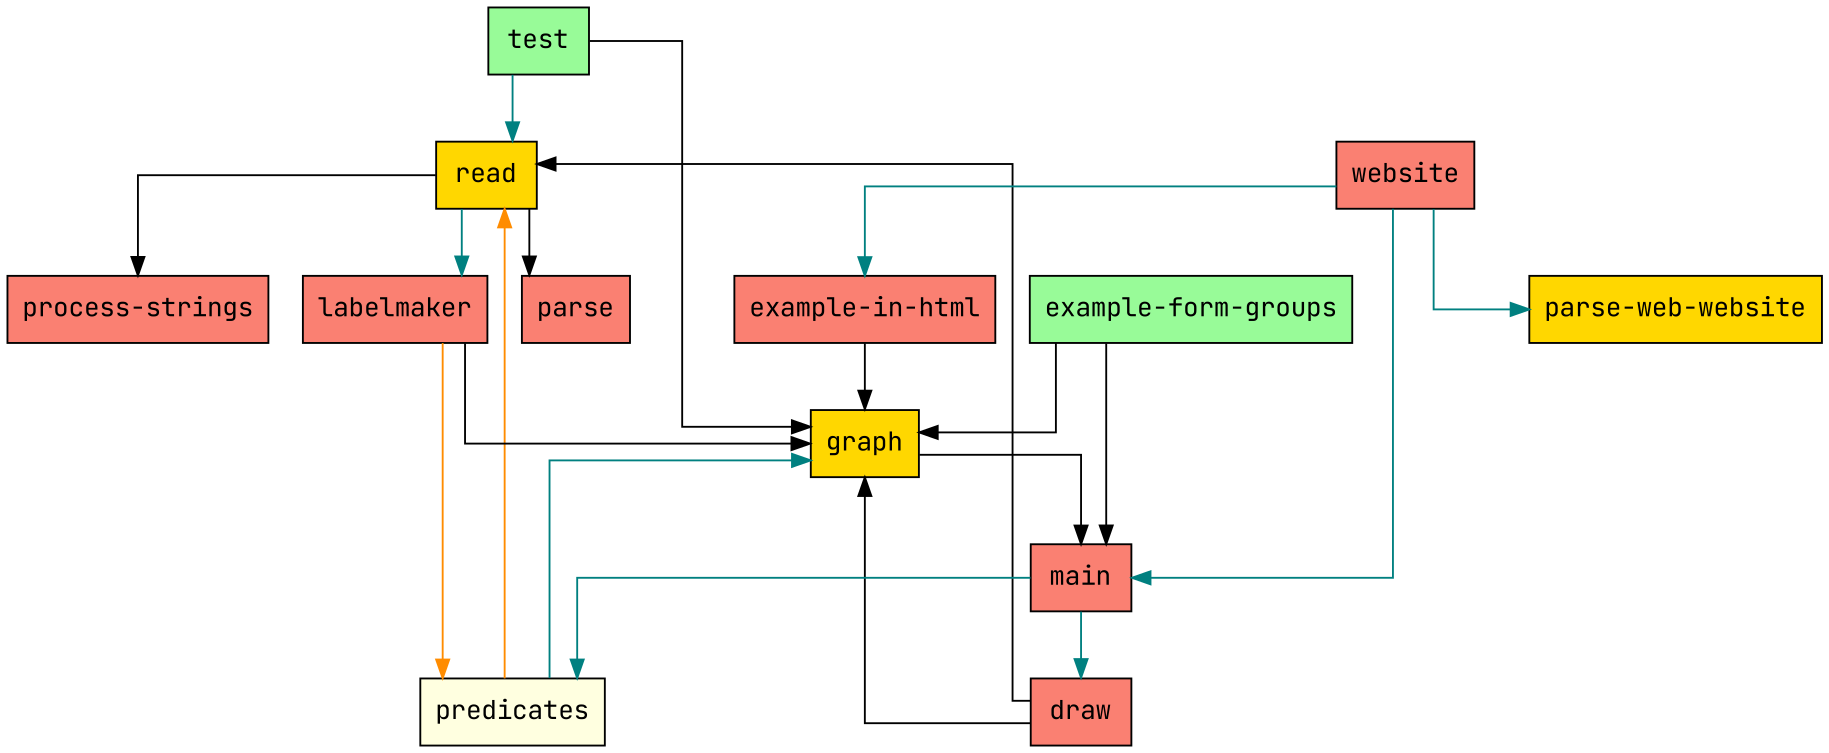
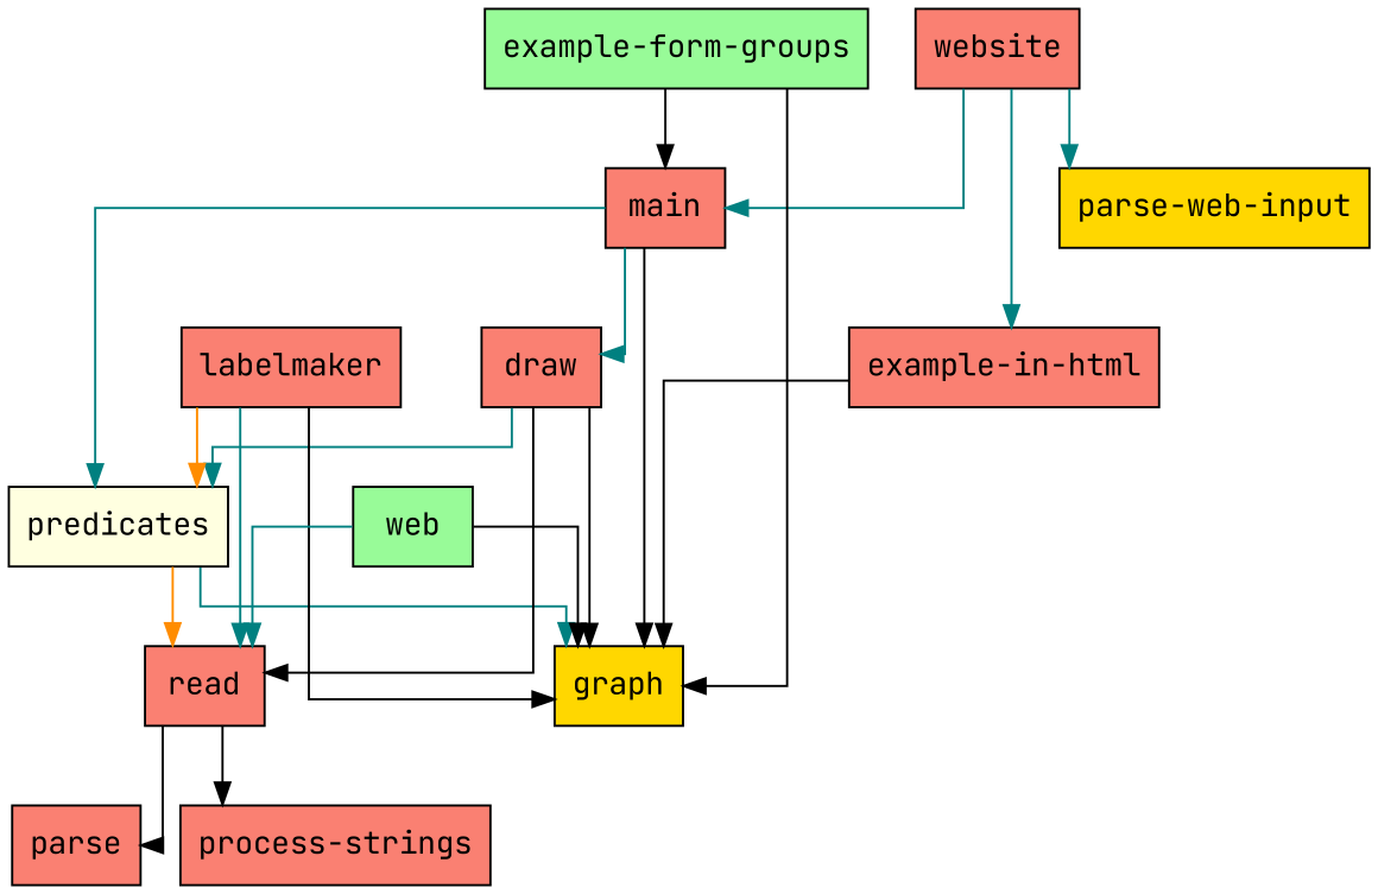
  digraph {
    fontname="JetBrains Mono"
    rankdir=TB
    splines=ortho
    node [fillcolor=salmon fontname="JetBrains Mono" shape=box style=filled]
    edge [color=black fontname="JetBrains Mono"]
-   read [fillcolor=gold]
+   read
    parse
    "process-strings"
    "graph" [fillcolor=gold]
    predicates [fillcolor=lightyellow]
    draw
    labelmaker
    main
    n9 [label="example-in-html"]
    website
-   "parse-web-input" [fillcolor=gold label="parse-web-website"]
+   "parse-web-input" [fillcolor=gold]
    "example-form-groups" [fillcolor=palegreen]
-   test [fillcolor=palegreen]
+   test [fillcolor=palegreen label=web]
    read -> parse
    read -> "process-strings"
    predicates -> read [color=darkorange]
    predicates -> "graph" [color=teal]
    draw -> read
    draw -> "graph"
-   read -> labelmaker [color=teal]
+   draw -> predicates [color=teal]
+   labelmaker -> read [color=teal]
    labelmaker -> "graph"
    labelmaker -> predicates [color=darkorange]
-   "graph" -> main
+   main -> "graph"
    main -> predicates [color=teal]
    main -> draw [color=teal]
    n9 -> "graph"
    website -> main [color=teal]
    website -> n9 [color=teal]
    website -> "parse-web-input" [color=teal]
    "example-form-groups" -> "graph"
    "example-form-groups" -> main
    test -> read [color=teal]
    test -> "graph"
  }
